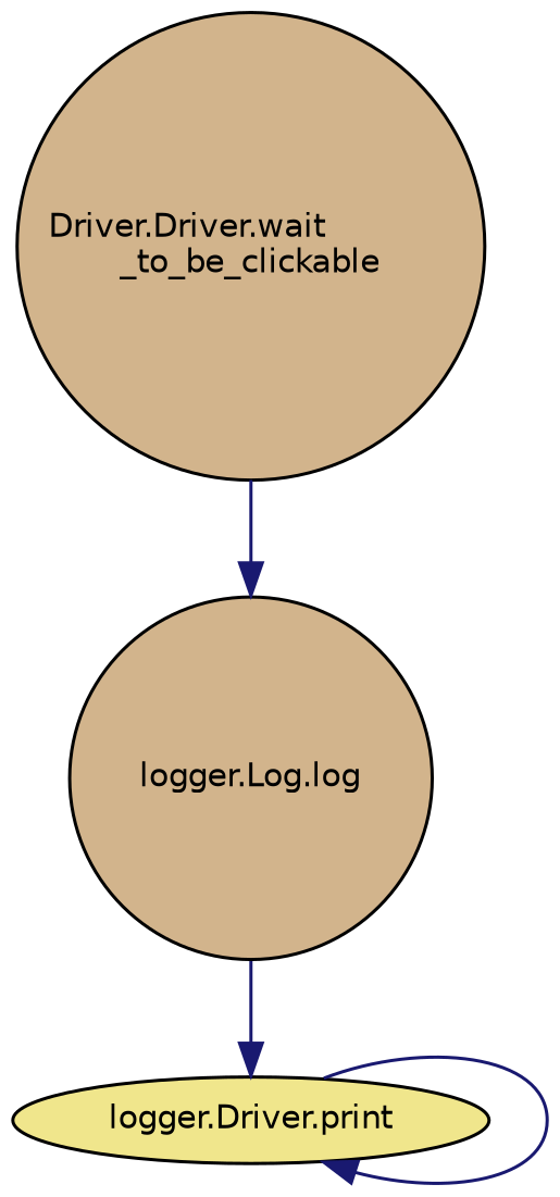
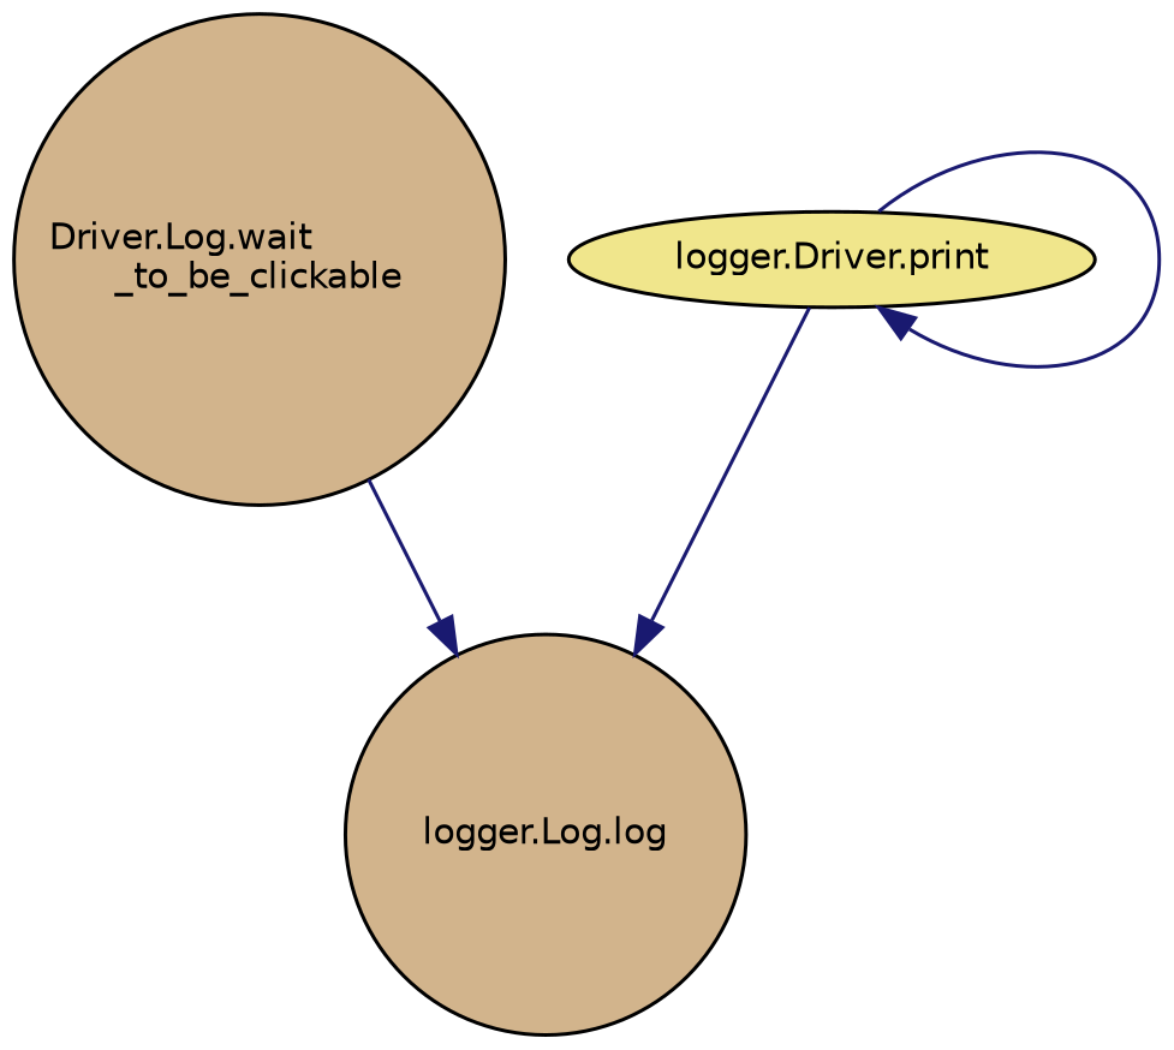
  digraph {
    rankdir=TB
    node [color=black fillcolor=tan fontname=Helvetica fontsize=10 shape=circle style=filled]
    edge [color=midnightblue fontname=Helvetica fontsize=10 labelfontname=Helvetica labelfontsize=10 style=solid]
-   n1 [fontcolor=black height=0.2 label="Driver.Driver.wait\l_to_be_clickable" width=0.4]
+   n1 [fontcolor=black height=0.2 label="Driver.Log.wait\l_to_be_clickable" width=0.4]
    n2 [height=0.2 label="logger.Log.log" width=0.4]
    n3 [fillcolor=khaki height=0.2 label="logger.Driver.print" shape=ellipse width=0.4]
    n1 -> n2
-   n2 -> n3
+   n3 -> n2
    n3 -> n3
  }
